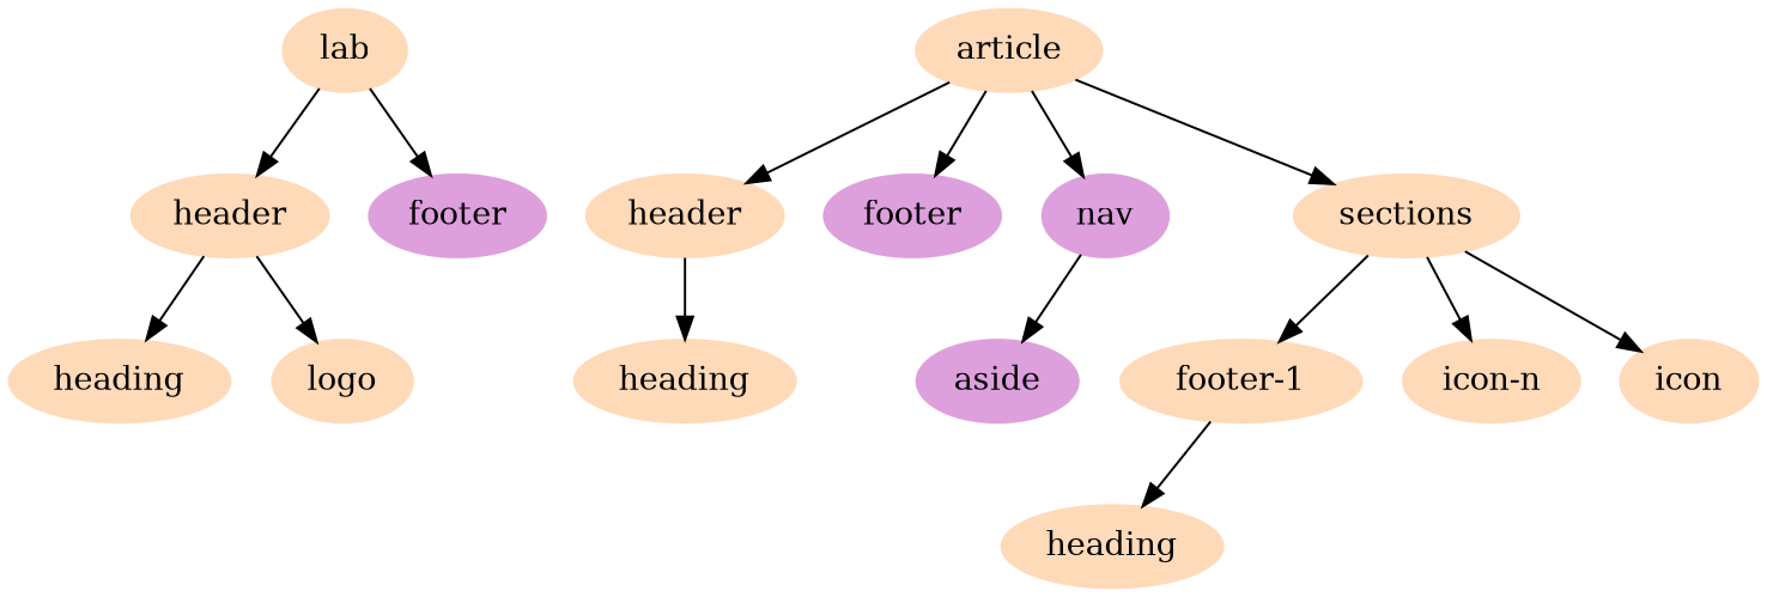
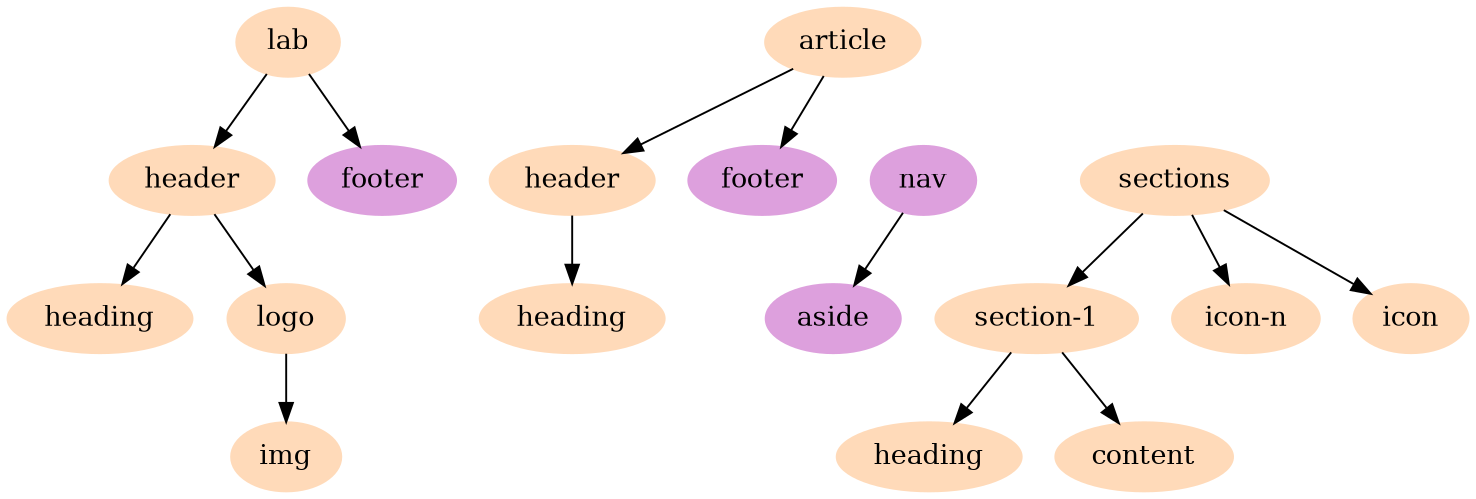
  digraph {
    node [color="#FFDAB9" style=filled]
    n1 [label=header]
    n2 [label=heading]
    logo
+   img
    n5 [label=header]
    n6 [label=heading]
    n7 [label=heading]
    n8 [color="#DDA0DD" label=footer]
    n9 [color="#DDA0DD" label=footer]
    n10 [color="#DDA0DD" label=aside]
    n11 [color="#DDA0DD" label=nav]
    lab
    article
    sections
-   "section-1" [label="footer-1"]
+   "section-1"
    n16 [label="icon-n"]
    icon
+   content
    n1 -> n2
    n1 -> logo
+   logo -> img
    n5 -> n6
    n11 -> n10
    lab -> n1
    lab -> n8
    article -> n5
    article -> n9
-   article -> n11
-   article -> sections
    sections -> "section-1"
    sections -> n16
    sections -> icon
    "section-1" -> n7
+   "section-1" -> content
  }
